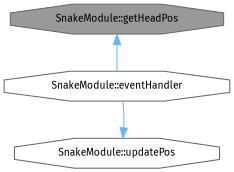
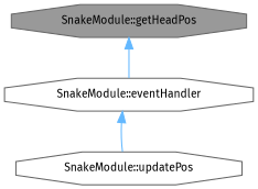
  digraph {
    fontname="Fira Sans"
    rankdir=TB
    node [color=grey40 fillcolor=white fontname="Fira Sans" fontsize=10 shape=octagon style=filled]
    edge [color=steelblue1 dir=back fontname="Fira Sans" fontsize=10 labelfontname=Helvetica labelfontsize=10 style=solid]
    n1 [color=gray40 fillcolor=grey60 fontcolor=black height=0.2 label="SnakeModule::getHeadPos" width=0.4]
    n2 [height=0.2 label="SnakeModule::eventHandler" width=0.4]
    n3 [height=0.2 label="SnakeModule::updatePos" width=0.4]
    n1 -> n2
-   n3 -> n2
+   n2 -> n3
  }
